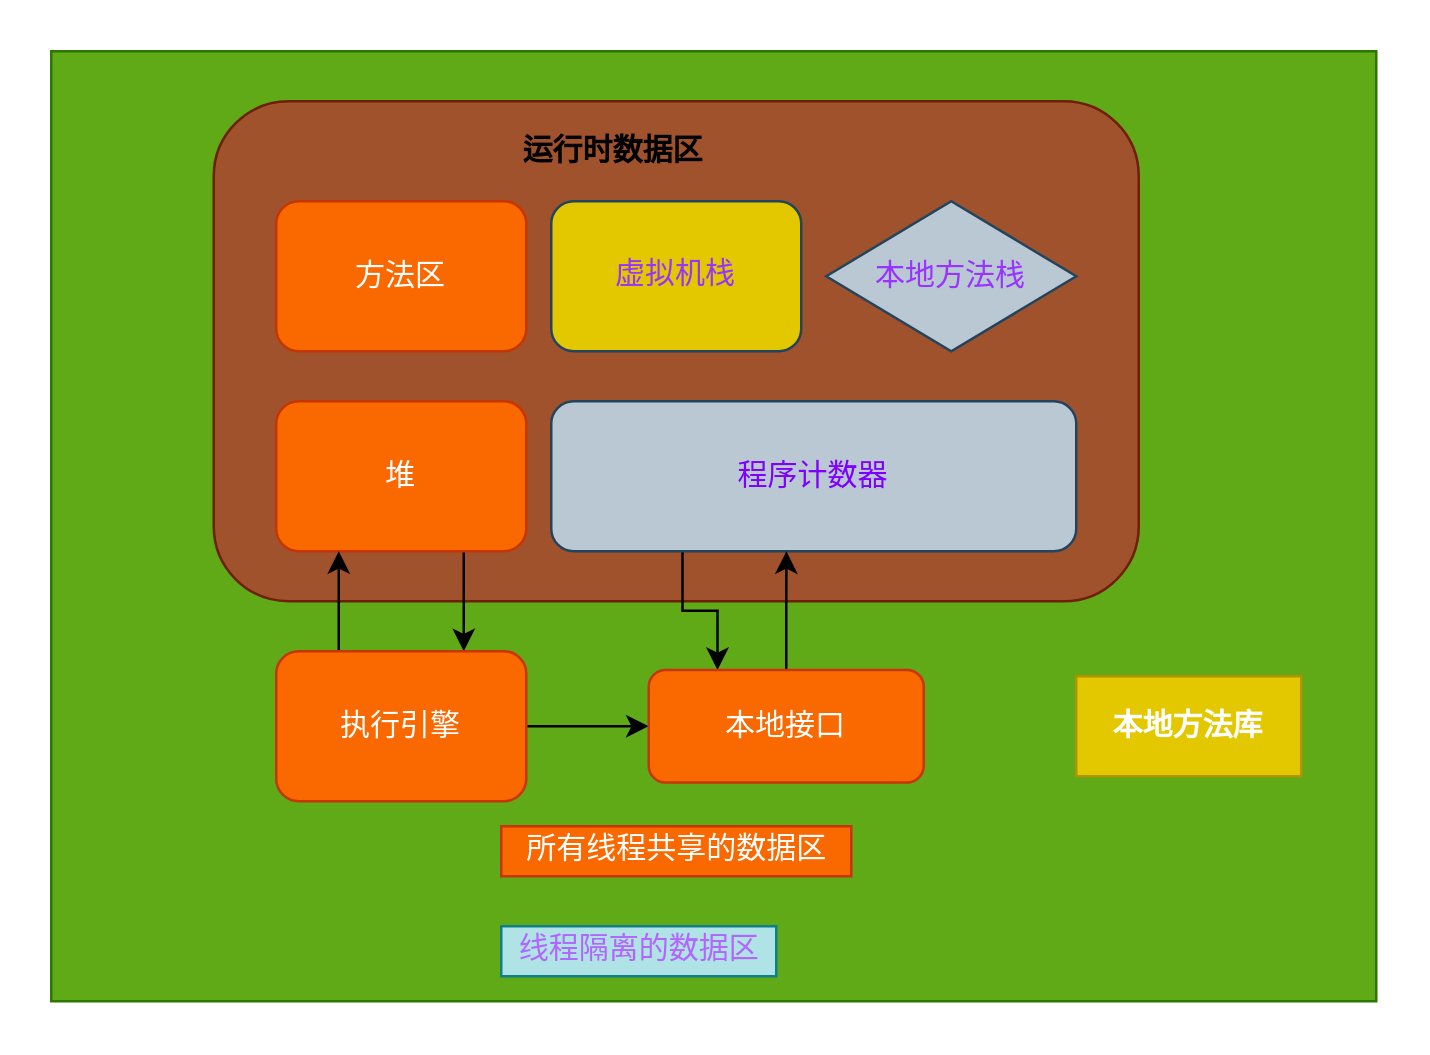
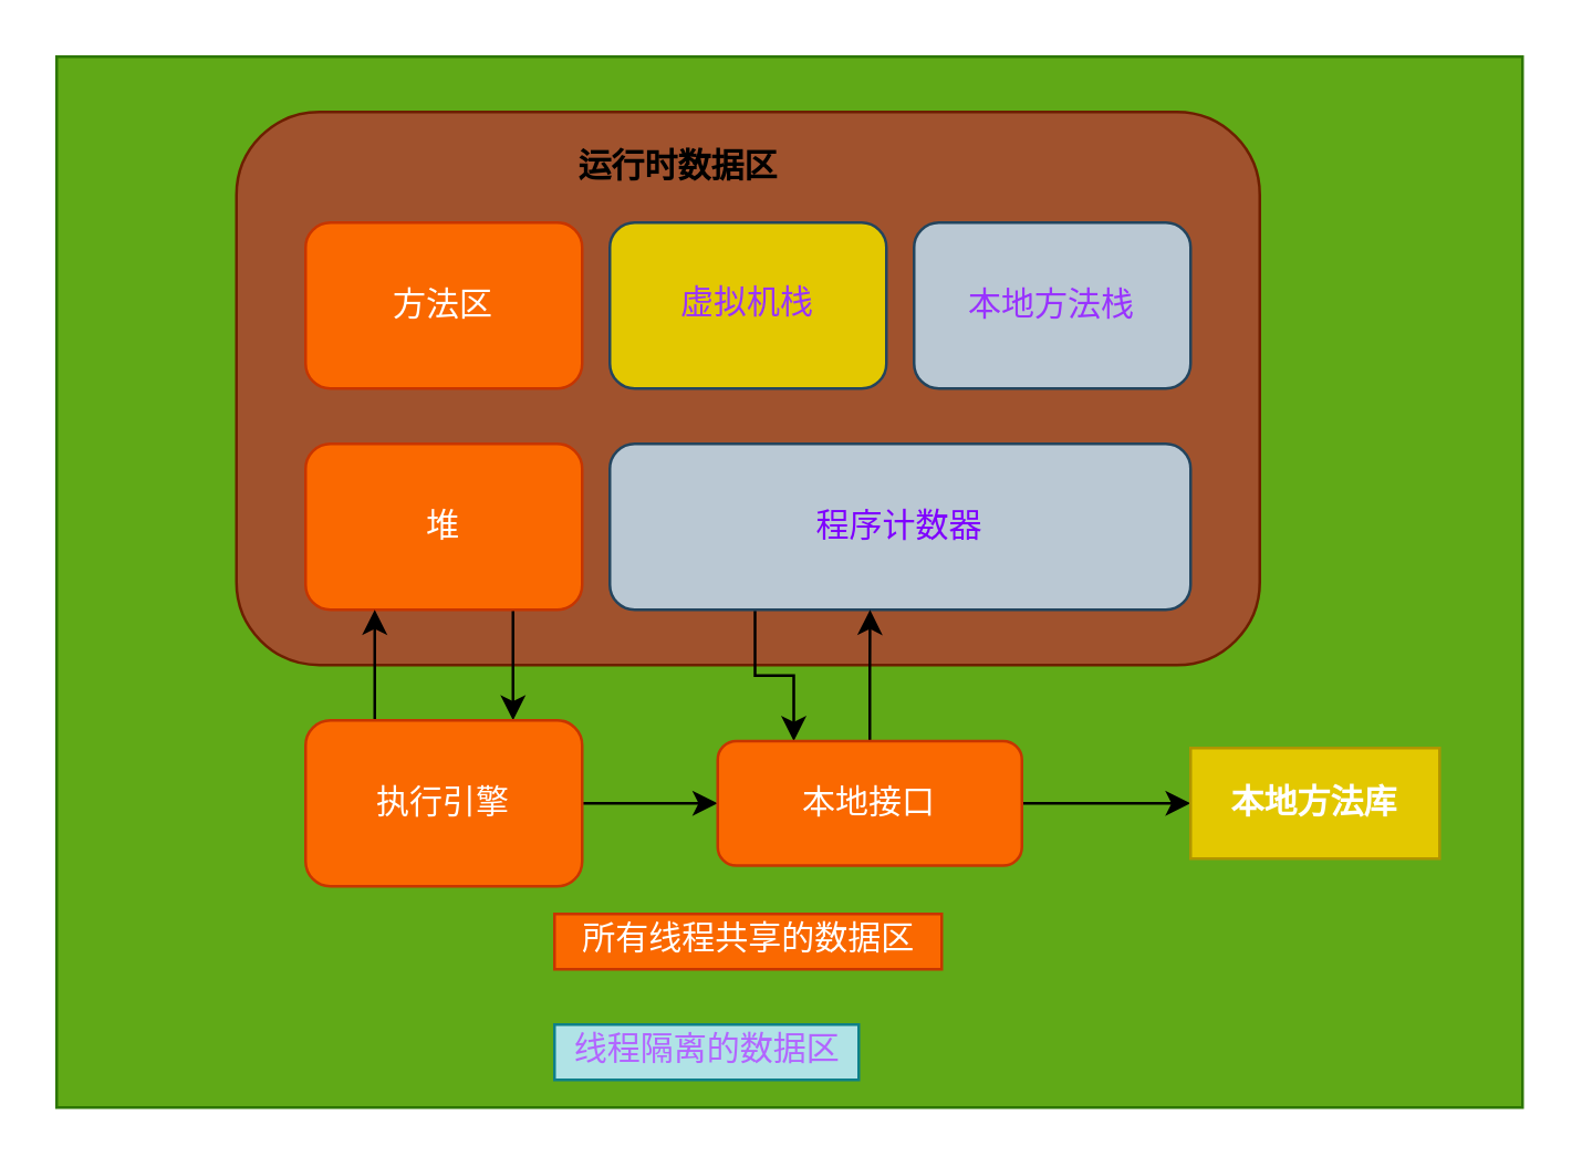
  <mxCell id="0" />
  <mxCell id="1" parent="0" />
  <mxCell id="2" value="" style="rounded=0;whiteSpace=wrap;html=1;fontFamily=Courier New;fillColor=#60a917;strokeColor=#2D7600;fontColor=#ffffff;" vertex="1" parent="1"><mxGeometry x="20" y="20" width="530" height="380" as="geometry" /></mxCell>
  <mxCell id="3" value="" style="rounded=1;whiteSpace=wrap;html=1;fillColor=#a0522d;strokeColor=#6D1F00;fontColor=#ffffff;fontStyle=1" vertex="1" parent="1"><mxGeometry x="85" y="40" width="370" height="200" as="geometry" /></mxCell>
  <mxCell id="4" value="运行时数据区" style="text;html=1;strokeColor=none;fillColor=none;align=center;verticalAlign=middle;whiteSpace=wrap;rounded=0;fontStyle=1" vertex="1" parent="1"><mxGeometry x="200" y="50" width="90" height="20" as="geometry" /></mxCell>
  <mxCell id="5" value="方法区" style="rounded=1;whiteSpace=wrap;html=1;fillColor=#fa6800;strokeColor=#C73500;fontColor=#ffffff;" vertex="1" parent="1"><mxGeometry x="110" y="80" width="100" height="60" as="geometry" /></mxCell>
  <mxCell id="6" value="虚拟机栈" style="rounded=1;whiteSpace=wrap;html=1;fillColor=#e3c800;strokeColor=#23445d;fontFamily=Courier New;fontColor=#9933FF;" vertex="1" parent="1"><mxGeometry x="220" y="80" width="100" height="60" as="geometry" /></mxCell>
- <mxCell id="7" value="本地方法栈" style="rhombus;whiteSpace=wrap;html=1;fillColor=#bac8d3;strokeColor=#23445d;fontColor=#9933FF;" vertex="1" parent="1"><mxGeometry x="330" y="80" width="100" height="60" as="geometry" /></mxCell>
+ <mxCell id="7" value="本地方法栈" style="rounded=1;whiteSpace=wrap;html=1;fillColor=#bac8d3;strokeColor=#23445d;fontColor=#9933FF;" vertex="1" parent="1"><mxGeometry x="330" y="80" width="100" height="60" as="geometry" /></mxCell>
  <mxCell id="8" style="edgeStyle=orthogonalEdgeStyle;rounded=0;orthogonalLoop=1;jettySize=auto;html=1;exitX=0.75;exitY=1;exitDx=0;exitDy=0;entryX=0.75;entryY=0;entryDx=0;entryDy=0;" edge="1" parent="1" source="9" target="14"><mxGeometry relative="1" as="geometry" /></mxCell>
  <mxCell id="9" value="堆" style="rounded=1;whiteSpace=wrap;html=1;fillColor=#fa6800;strokeColor=#C73500;fontColor=#ffffff;" vertex="1" parent="1"><mxGeometry x="110" y="160" width="100" height="60" as="geometry" /></mxCell>
  <mxCell id="10" style="edgeStyle=orthogonalEdgeStyle;rounded=0;orthogonalLoop=1;jettySize=auto;html=1;exitX=0.25;exitY=1;exitDx=0;exitDy=0;entryX=0.25;entryY=0;entryDx=0;entryDy=0;fontFamily=Courier New;fontColor=#B266FF;" edge="1" parent="1" source="11" target="17"><mxGeometry relative="1" as="geometry" /></mxCell>
  <mxCell id="11" value="程序计数器" style="rounded=1;whiteSpace=wrap;html=1;fillColor=#bac8d3;strokeColor=#23445d;fontColor=#7F00FF;" vertex="1" parent="1"><mxGeometry x="220" y="160" width="210" height="60" as="geometry" /></mxCell>
  <mxCell id="12" style="edgeStyle=orthogonalEdgeStyle;rounded=0;orthogonalLoop=1;jettySize=auto;html=1;exitX=0.25;exitY=0;exitDx=0;exitDy=0;entryX=0.25;entryY=1;entryDx=0;entryDy=0;" edge="1" parent="1" source="14" target="9"><mxGeometry relative="1" as="geometry" /></mxCell>
  <mxCell id="13" style="edgeStyle=orthogonalEdgeStyle;rounded=0;orthogonalLoop=1;jettySize=auto;html=1;exitX=1;exitY=0.5;exitDx=0;exitDy=0;entryX=0;entryY=0.5;entryDx=0;entryDy=0;" edge="1" parent="1" source="14" target="17"><mxGeometry relative="1" as="geometry"><mxPoint x="240" y="290" as="targetPoint" /></mxGeometry></mxCell>
  <mxCell id="14" value="执行引擎" style="rounded=1;whiteSpace=wrap;html=1;fillColor=#fa6800;strokeColor=#C73500;fontColor=#ffffff;" vertex="1" parent="1"><mxGeometry x="110" y="260" width="100" height="60" as="geometry" /></mxCell>
+ <mxCell id="15" style="edgeStyle=orthogonalEdgeStyle;rounded=0;orthogonalLoop=1;jettySize=auto;html=1;" edge="1" parent="1" source="17" target="18"><mxGeometry relative="1" as="geometry" /></mxCell>
  <mxCell id="16" style="edgeStyle=orthogonalEdgeStyle;rounded=0;orthogonalLoop=1;jettySize=auto;html=1;entryX=0.448;entryY=1;entryDx=0;entryDy=0;entryPerimeter=0;fontFamily=Courier New;fontColor=#B266FF;" edge="1" parent="1" source="17" target="11"><mxGeometry relative="1" as="geometry" /></mxCell>
  <mxCell id="17" value="本地接口" style="rounded=1;whiteSpace=wrap;html=1;fillColor=#fa6800;strokeColor=#C73500;fontColor=#ffffff;" vertex="1" parent="1"><mxGeometry x="259" y="267.5" width="110" height="45" as="geometry" /></mxCell>
  <mxCell id="18" value="本地方法库" style="text;html=1;strokeColor=#B09500;fillColor=#e3c800;align=center;verticalAlign=middle;whiteSpace=wrap;rounded=0;fontStyle=1;fontColor=#ffffff;" vertex="1" parent="1"><mxGeometry x="430" y="270" width="90" height="40" as="geometry" /></mxCell>
  <mxCell id="19" value="所有线程共享的数据区" style="text;html=1;align=center;verticalAlign=middle;resizable=0;points=[];autosize=1;fontFamily=Courier New;fontColor=#ffffff;fillColor=#fa6800;strokeColor=#C73500;" vertex="1" parent="1"><mxGeometry x="200" y="330" width="140" height="20" as="geometry" /></mxCell>
  <mxCell id="20" value="线程隔离的数据区" style="text;html=1;align=center;verticalAlign=middle;resizable=0;points=[];autosize=1;fontFamily=Courier New;fillColor=#b0e3e6;strokeColor=#0e8088;fontColor=#B266FF;" vertex="1" parent="1"><mxGeometry x="200" y="370" width="110" height="20" as="geometry" /></mxCell>
